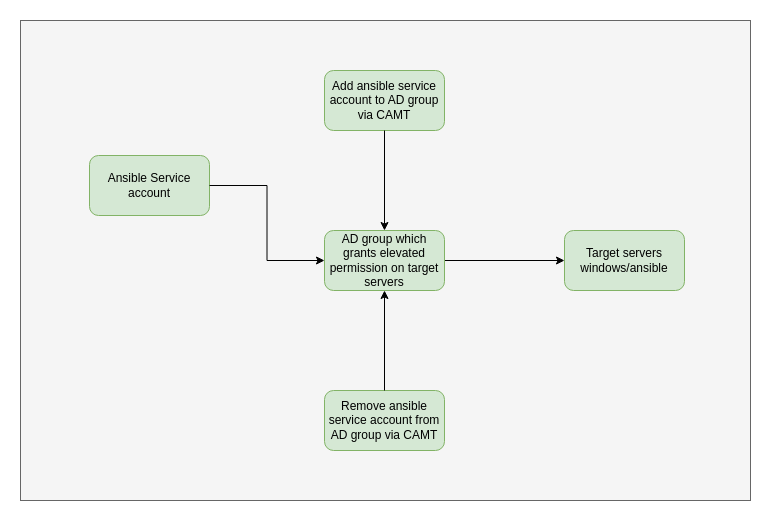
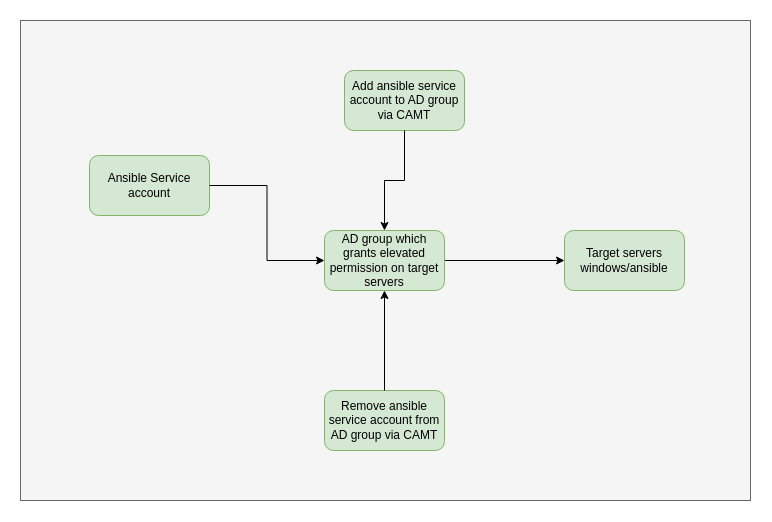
  <mxCell id="0" />
  <mxCell id="1" parent="0" />
  <mxCell id="2" value="" style="rounded=0;whiteSpace=wrap;html=1;fillColor=#f5f5f5;strokeColor=#666666;fontColor=#333333;" vertex="1" parent="1"><mxGeometry x="20" y="20" width="730" height="480" as="geometry" /></mxCell>
  <mxCell id="3" value="Remove ansible service account from AD group via CAMT" style="rounded=1;whiteSpace=wrap;html=1;fillColor=#d5e8d4;strokeColor=#82b366;" vertex="1" parent="1"><mxGeometry x="324" y="390" width="120" height="60" as="geometry" /></mxCell>
- <mxCell id="4" value="Add ansible service account to AD group via CAMT" style="rounded=1;whiteSpace=wrap;html=1;fillColor=#d5e8d4;strokeColor=#82b366;" vertex="1" parent="1"><mxGeometry x="324" y="70" width="120" height="60" as="geometry" /></mxCell>
+ <mxCell id="4" value="Add ansible service account to AD group via CAMT" style="rounded=1;whiteSpace=wrap;html=1;fillColor=#d5e8d4;strokeColor=#82b366;" vertex="1" parent="1"><mxGeometry x="344" y="70" width="120" height="60" as="geometry" /></mxCell>
  <mxCell id="5" value="Ansible Service account" style="rounded=1;whiteSpace=wrap;html=1;fillColor=#d5e8d4;strokeColor=#82b366;" vertex="1" parent="1"><mxGeometry x="89" y="155" width="120" height="60" as="geometry" /></mxCell>
  <mxCell id="6" style="edgeStyle=orthogonalEdgeStyle;rounded=0;orthogonalLoop=1;jettySize=auto;html=1;entryX=0;entryY=0.5;entryDx=0;entryDy=0;" edge="1" parent="1" source="10" target="8"><mxGeometry relative="1" as="geometry" /></mxCell>
  <mxCell id="7" style="edgeStyle=orthogonalEdgeStyle;rounded=0;orthogonalLoop=1;jettySize=auto;html=1;" edge="1" parent="1" source="3" target="10"><mxGeometry relative="1" as="geometry" /></mxCell>
  <mxCell id="8" value="Target servers&lt;br&gt;windows/ansible" style="rounded=1;whiteSpace=wrap;html=1;fillColor=#d5e8d4;strokeColor=#82b366;" vertex="1" parent="1"><mxGeometry x="564" y="230" width="120" height="60" as="geometry" /></mxCell>
  <mxCell id="9" style="edgeStyle=orthogonalEdgeStyle;rounded=0;orthogonalLoop=1;jettySize=auto;html=1;" edge="1" parent="1" source="4" target="10"><mxGeometry relative="1" as="geometry" /></mxCell>
  <mxCell id="10" value="AD group which grants elevated permission on target servers" style="rounded=1;whiteSpace=wrap;html=1;fillColor=#d5e8d4;strokeColor=#82b366;" vertex="1" parent="1"><mxGeometry x="324" y="230" width="120" height="60" as="geometry" /></mxCell>
  <mxCell id="11" style="edgeStyle=orthogonalEdgeStyle;rounded=0;orthogonalLoop=1;jettySize=auto;html=1;entryX=0;entryY=0.5;entryDx=0;entryDy=0;" edge="1" parent="1" source="5" target="10"><mxGeometry relative="1" as="geometry" /></mxCell>
